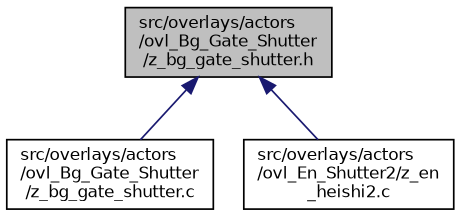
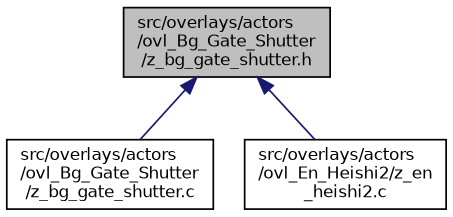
  digraph {
    node [color=black fillcolor=white fontname=Helvetica fontsize=10 shape=record style=filled]
    edge [color=midnightblue dir=back fontname=Helvetica fontsize=10 labelfontname=Helvetica labelfontsize=10 style=solid]
    n1 [fillcolor=grey75 fontcolor=black height=0.2 label="src/overlays/actors\l/ovl_Bg_Gate_Shutter\l/z_bg_gate_shutter.h" width=0.4]
    n2 [height=0.2 label="src/overlays/actors\l/ovl_Bg_Gate_Shutter\l/z_bg_gate_shutter.c" width=0.4]
-   n3 [height=0.2 label="src/overlays/actors\l/ovl_En_Shutter2/z_en\l_heishi2.c" width=0.4]
+   n3 [height=0.2 label="src/overlays/actors\l/ovl_En_Heishi2/z_en\l_heishi2.c" width=0.4]
    n1 -> n2
    n1 -> n3
  }
